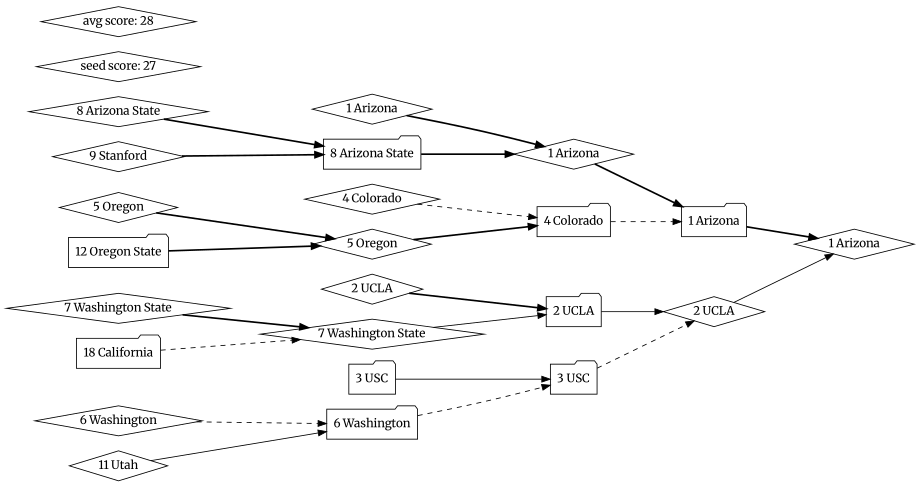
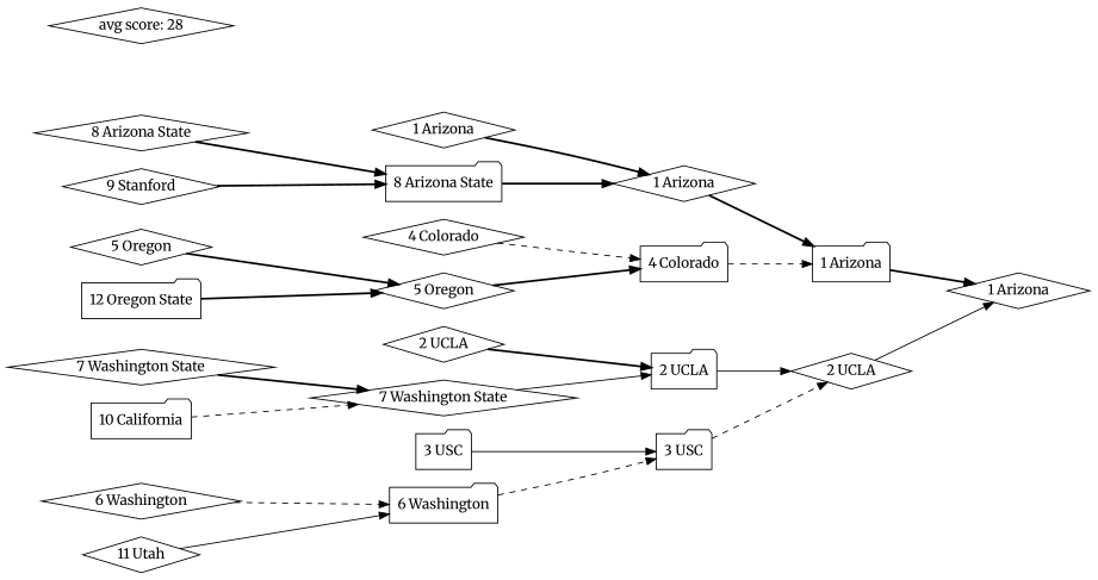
  digraph {
    fontname=Merriweather
    rankdir=LR
    node [fontname=Merriweather shape=diamond]
    edge [fontname=Merriweather style=bold]
    n1 [label="1 Arizona"]
    n2 [label="1 Arizona" shape=folder]
    n3 [label="1 Arizona"]
    n4 [label="1 Arizona"]
    n5 [label="8 Arizona State" shape=folder]
    n6 [label="8 Arizona State"]
    n7 [label="9 Stanford"]
    n8 [label="4 Colorado" shape=folder]
    n9 [label="4 Colorado"]
    n10 [label="5 Oregon"]
    n11 [label="5 Oregon"]
    n12 [label="12 Oregon State" shape=folder]
    n13 [label="2 UCLA"]
    n14 [label="2 UCLA" shape=folder]
    n15 [label="2 UCLA"]
    n16 [label="7 Washington State"]
    n17 [label="7 Washington State"]
-   n18 [label="18 California" shape=folder]
+   n18 [label="10 California" shape=folder]
    n19 [label="3 USC" shape=folder]
    n20 [label="3 USC" shape=folder]
    n21 [label="6 Washington" shape=folder]
    n22 [label="6 Washington"]
    n23 [label="11 Utah"]
-   n24 [label="seed score: 27"]
    n25 [label="avg score: 28"]
    n2 -> n1
    n3 -> n2
    n4 -> n3
    n5 -> n3
    n6 -> n5
    n7 -> n5
    n8 -> n2 [style=dashed]
    n9 -> n8 [style=dashed]
    n10 -> n8
    n11 -> n10
    n12 -> n10
    n13 -> n1 [style=solid]
    n14 -> n13 [style=solid]
    n15 -> n14
    n16 -> n14 [style=solid]
    n17 -> n16
    n18 -> n16 [style=dashed]
    n19 -> n13 [style=dashed]
    n20 -> n19 [style=solid]
    n21 -> n19 [style=dashed]
    n22 -> n21 [style=dashed]
    n23 -> n21 [style=solid]
  }
